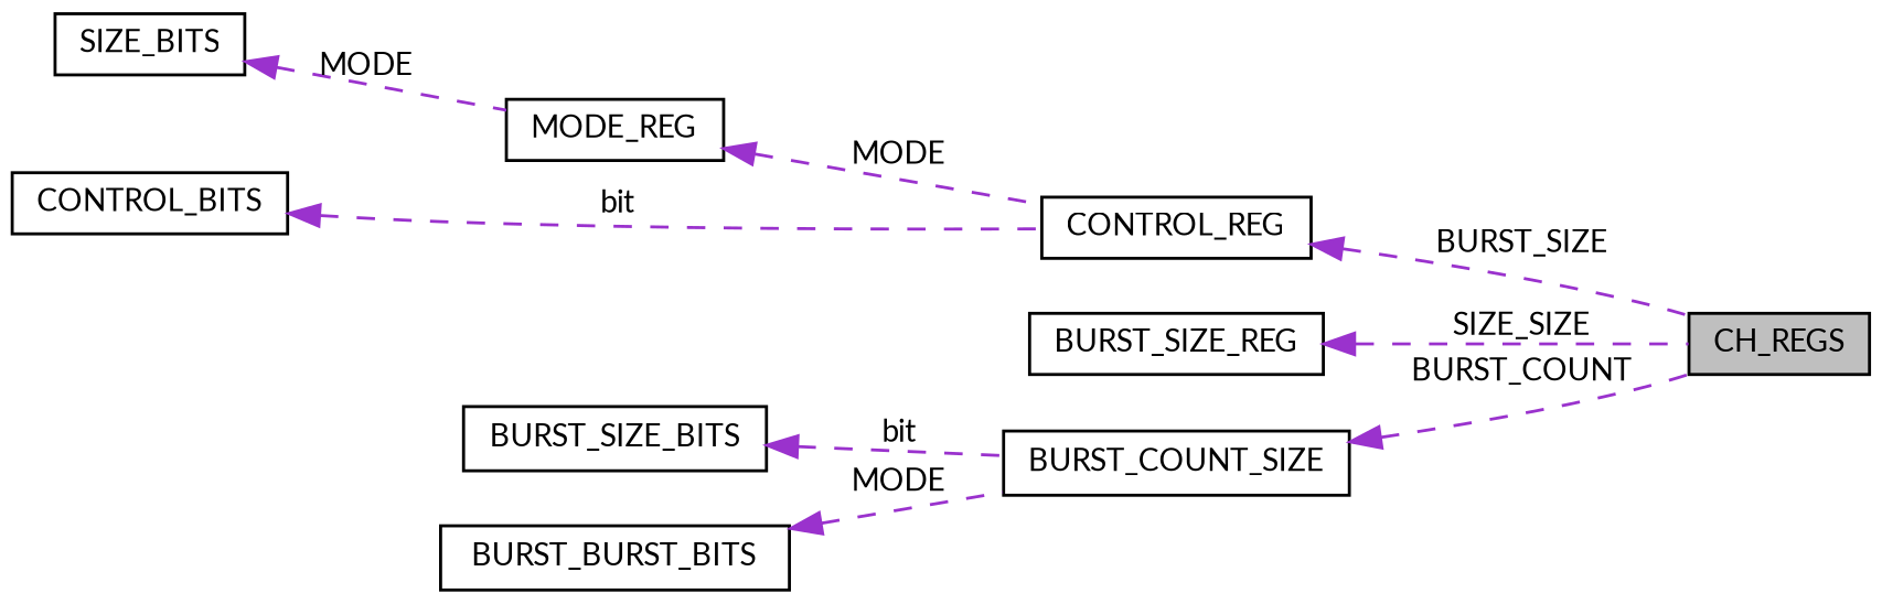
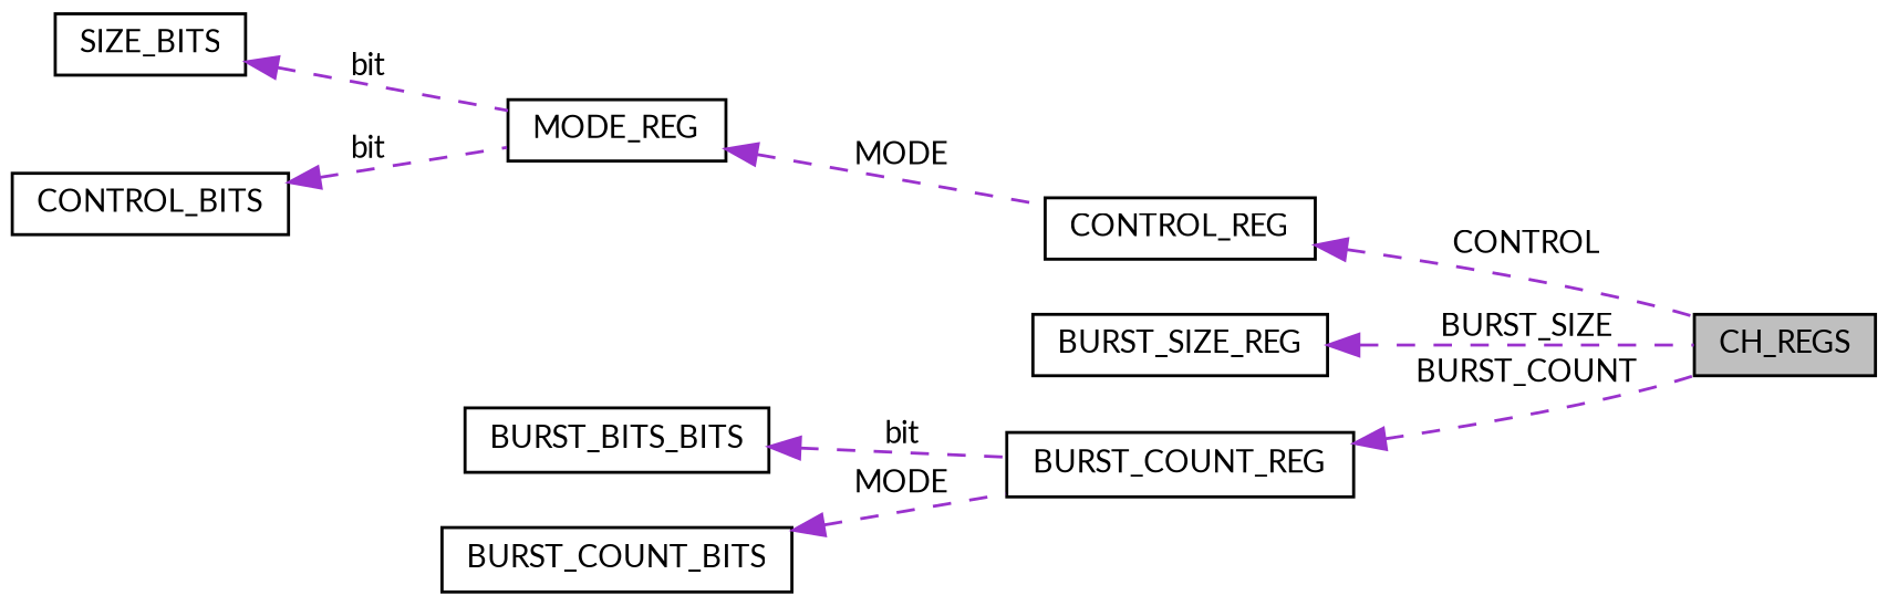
  digraph {
    fontname=Lato
    rankdir=LR
    node [color=black fillcolor=white fontname=Lato fontsize=10 shape=record style=filled]
    edge [color=darkorchid3 dir=back fontname=Lato fontsize=10 labelfontname=Helvetica labelfontsize=10 style=dashed]
    n1 [fillcolor=grey75 fontcolor=black height=0.2 label=CH_REGS width=0.4]
    n2 [height=0.2 label=MODE_REG width=0.4]
    n3 [height=0.2 label=CONTROL_REG width=0.4]
    n4 [height=0.2 label=SIZE_BITS width=0.4]
    n5 [height=0.2 label=CONTROL_BITS width=0.4]
    n6 [height=0.2 label=BURST_SIZE_REG width=0.4]
-   n7 [height=0.2 label=BURST_SIZE_BITS width=0.4]
-   n8 [height=0.2 label=BURST_COUNT_SIZE width=0.4]
-   n9 [height=0.2 label=BURST_BURST_BITS width=0.4]
+   n7 [height=0.2 label=BURST_BITS_BITS width=0.4]
+   n8 [height=0.2 label=BURST_COUNT_REG width=0.4]
+   n9 [height=0.2 label=BURST_COUNT_BITS width=0.4]
    n2 -> n3 [label=" MODE"]
-   n3 -> n1 [label=" BURST_SIZE"]
-   n4 -> n2 [label=" MODE"]
-   n5 -> n3 [label=" bit"]
-   n6 -> n1 [label=" SIZE_SIZE"]
+   n3 -> n1 [label=" CONTROL"]
+   n4 -> n2 [label=" bit"]
+   n5 -> n2 [label=" bit"]
+   n6 -> n1 [label=" BURST_SIZE"]
    n7 -> n8 [label=" bit"]
    n8 -> n1 [label=" BURST_COUNT"]
    n9 -> n8 [label=" MODE"]
  }
